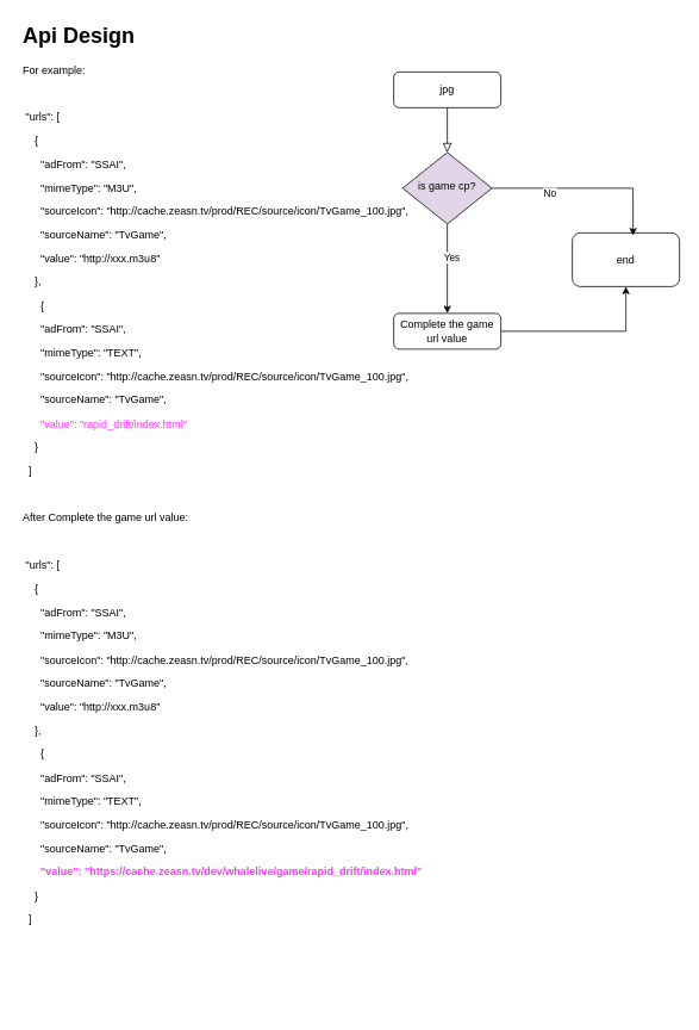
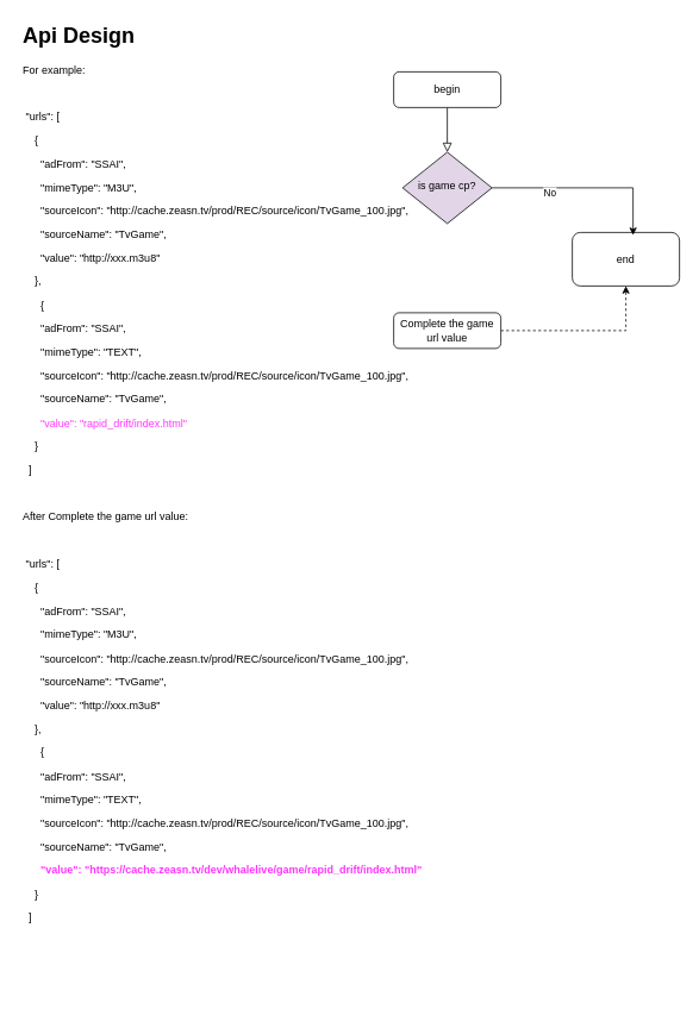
  <mxCell id="0" />
  <mxCell id="1" parent="0" />
  <mxCell id="2" value="" style="rounded=0;html=1;jettySize=auto;orthogonalLoop=1;fontSize=11;endArrow=block;endFill=0;endSize=8;strokeWidth=1;shadow=0;labelBackgroundColor=none;edgeStyle=orthogonalEdgeStyle;" parent="1" source="3" target="6" edge="1"><mxGeometry relative="1" as="geometry" /></mxCell>
- <mxCell id="3" value="jpg" style="rounded=1;whiteSpace=wrap;html=1;fontSize=12;glass=0;strokeWidth=1;shadow=0;" parent="1" vertex="1"><mxGeometry x="440" y="80" width="120" height="40" as="geometry" /></mxCell>
- <mxCell id="4" style="edgeStyle=orthogonalEdgeStyle;rounded=0;orthogonalLoop=1;jettySize=auto;html=1;" edge="1" parent="1" source="6" target="8"><mxGeometry relative="1" as="geometry" /></mxCell>
- <mxCell id="5" value="Yes" style="edgeLabel;html=1;align=center;verticalAlign=middle;resizable=0;points=[];" vertex="1" connectable="0" parent="4"><mxGeometry x="-0.267" y="4" relative="1" as="geometry"><mxPoint as="offset" /></mxGeometry></mxCell>
+ <mxCell id="3" value="begin" style="rounded=1;whiteSpace=wrap;html=1;fontSize=12;glass=0;strokeWidth=1;shadow=0;" parent="1" vertex="1"><mxGeometry x="440" y="80" width="120" height="40" as="geometry" /></mxCell>
  <mxCell id="6" value="is game cp?" style="rhombus;whiteSpace=wrap;html=1;shadow=0;fontFamily=Helvetica;fontSize=12;align=center;strokeWidth=1;spacing=6;spacingTop=-4;fillColor=#e1d5e7;" parent="1" vertex="1"><mxGeometry x="450" y="170" width="100" height="80" as="geometry" /></mxCell>
- <mxCell id="7" value="" style="edgeStyle=orthogonalEdgeStyle;rounded=0;orthogonalLoop=1;jettySize=auto;html=1;" edge="1" parent="1" source="8" target="9"><mxGeometry relative="1" as="geometry" /></mxCell>
+ <mxCell id="7" value="" style="edgeStyle=orthogonalEdgeStyle;rounded=0;orthogonalLoop=1;jettySize=auto;html=1;dashed=1;" edge="1" parent="1" source="8" target="9"><mxGeometry relative="1" as="geometry" /></mxCell>
  <mxCell id="8" value="Complete the game url value" style="rounded=1;whiteSpace=wrap;html=1;fontSize=12;glass=0;strokeWidth=1;shadow=0;" parent="1" vertex="1"><mxGeometry x="440" y="350" width="120" height="40" as="geometry" /></mxCell>
  <mxCell id="9" value="end" style="whiteSpace=wrap;html=1;rounded=1;glass=0;strokeWidth=1;shadow=0;" vertex="1" parent="1"><mxGeometry x="640" y="260" width="120" height="60" as="geometry" /></mxCell>
  <mxCell id="10" style="edgeStyle=orthogonalEdgeStyle;rounded=0;orthogonalLoop=1;jettySize=auto;html=1;entryX=0.567;entryY=0.05;entryDx=0;entryDy=0;entryPerimeter=0;" edge="1" parent="1" source="6" target="9"><mxGeometry relative="1" as="geometry" /></mxCell>
  <mxCell id="11" value="No" style="edgeLabel;html=1;align=center;verticalAlign=middle;resizable=0;points=[];" vertex="1" connectable="0" parent="10"><mxGeometry x="-0.395" y="-5" relative="1" as="geometry"><mxPoint as="offset" /></mxGeometry></mxCell>
  <mxCell id="12" value="&lt;h1&gt;Api Design&lt;/h1&gt;&lt;p&gt;For example:&lt;/p&gt;&lt;p&gt;&lt;br&gt;&lt;/p&gt;&lt;p&gt;&amp;nbsp;&quot;urls&quot;: [&lt;/p&gt;&lt;p&gt;&amp;nbsp; &amp;nbsp; {&lt;/p&gt;&lt;p&gt;&amp;nbsp; &amp;nbsp; &amp;nbsp; &quot;adFrom&quot;: &quot;SSAI&quot;,&lt;/p&gt;&lt;p&gt;&amp;nbsp; &amp;nbsp; &amp;nbsp; &quot;mimeType&quot;: &quot;M3U&quot;,&lt;/p&gt;&lt;p&gt;&amp;nbsp; &amp;nbsp; &amp;nbsp; &quot;sourceIcon&quot;: &quot;http://cache.zeasn.tv/prod/REC/source/icon/TvGame_100.jpg&quot;,&lt;/p&gt;&lt;p&gt;&amp;nbsp; &amp;nbsp; &amp;nbsp; &quot;sourceName&quot;: &quot;TvGame&quot;,&lt;/p&gt;&lt;p&gt;&amp;nbsp; &amp;nbsp; &amp;nbsp; &quot;value&quot;: &quot;http://xxx.m3u8&quot;&lt;/p&gt;&lt;p&gt;&amp;nbsp; &amp;nbsp; },&lt;/p&gt;&lt;p&gt;&amp;nbsp; &amp;nbsp; &amp;nbsp; {&lt;/p&gt;&lt;p&gt;&amp;nbsp; &amp;nbsp; &amp;nbsp; &quot;adFrom&quot;: &quot;SSAI&quot;,&lt;/p&gt;&lt;p&gt;&amp;nbsp; &amp;nbsp; &amp;nbsp; &quot;mimeType&quot;: &quot;TEXT&quot;,&lt;/p&gt;&lt;p&gt;&amp;nbsp; &amp;nbsp; &amp;nbsp; &quot;sourceIcon&quot;: &quot;http://cache.zeasn.tv/prod/REC/source/icon/TvGame_100.jpg&quot;,&lt;/p&gt;&lt;p&gt;&amp;nbsp; &amp;nbsp; &amp;nbsp; &quot;sourceName&quot;: &quot;TvGame&quot;,&lt;/p&gt;&lt;p&gt;&amp;nbsp; &amp;nbsp; &amp;nbsp; &lt;font color=&quot;#ff33ff&quot;&gt;&quot;value&quot;: &quot;rapid_drift/index.html&quot;&lt;/font&gt;&lt;/p&gt;&lt;p&gt;&amp;nbsp; &amp;nbsp; }&lt;/p&gt;&lt;p&gt;&amp;nbsp; ]&lt;/p&gt;&lt;p&gt;&lt;br&gt;&lt;/p&gt;&lt;p&gt;After Complete the game url value:&lt;/p&gt;&lt;p&gt;&lt;br&gt;&lt;/p&gt;&lt;p&gt;&amp;nbsp;&quot;urls&quot;: [&lt;/p&gt;&lt;p&gt;&amp;nbsp; &amp;nbsp; {&lt;/p&gt;&lt;p&gt;&amp;nbsp; &amp;nbsp; &amp;nbsp; &quot;adFrom&quot;: &quot;SSAI&quot;,&lt;/p&gt;&lt;p&gt;&amp;nbsp; &amp;nbsp; &amp;nbsp; &quot;mimeType&quot;: &quot;M3U&quot;,&lt;/p&gt;&lt;p&gt;&amp;nbsp; &amp;nbsp; &amp;nbsp; &quot;sourceIcon&quot;: &quot;http://cache.zeasn.tv/prod/REC/source/icon/TvGame_100.jpg&quot;,&lt;/p&gt;&lt;p&gt;&amp;nbsp; &amp;nbsp; &amp;nbsp; &quot;sourceName&quot;: &quot;TvGame&quot;,&lt;/p&gt;&lt;p&gt;&amp;nbsp; &amp;nbsp; &amp;nbsp; &quot;value&quot;: &quot;http://xxx.m3u8&quot;&lt;/p&gt;&lt;p&gt;&amp;nbsp; &amp;nbsp; },&lt;/p&gt;&lt;p&gt;&amp;nbsp; &amp;nbsp; &amp;nbsp; {&lt;/p&gt;&lt;p&gt;&amp;nbsp; &amp;nbsp; &amp;nbsp; &quot;adFrom&quot;: &quot;SSAI&quot;,&lt;/p&gt;&lt;p&gt;&amp;nbsp; &amp;nbsp; &amp;nbsp; &quot;mimeType&quot;: &quot;TEXT&quot;,&lt;/p&gt;&lt;p&gt;&amp;nbsp; &amp;nbsp; &amp;nbsp; &quot;sourceIcon&quot;: &quot;http://cache.zeasn.tv/prod/REC/source/icon/TvGame_100.jpg&quot;,&lt;/p&gt;&lt;p&gt;&amp;nbsp; &amp;nbsp; &amp;nbsp; &quot;sourceName&quot;: &quot;TvGame&quot;,&lt;/p&gt;&lt;p&gt;&amp;nbsp; &amp;nbsp; &amp;nbsp; &lt;font color=&quot;#ff33ff&quot;&gt;&lt;b&gt;&quot;value&quot;: &quot;https://cache.zeasn.tv/dev/whalelive/game/rapid_drift/index.html&quot;&lt;/b&gt;&lt;/font&gt;&lt;/p&gt;&lt;p&gt;&amp;nbsp; &amp;nbsp; }&lt;/p&gt;&lt;p&gt;&amp;nbsp; ]&lt;/p&gt;" style="text;html=1;strokeColor=none;fillColor=none;spacing=5;spacingTop=-20;whiteSpace=wrap;overflow=hidden;rounded=0;" vertex="1" parent="1"><mxGeometry x="20" y="20" width="480" height="1110" as="geometry" /></mxCell>
